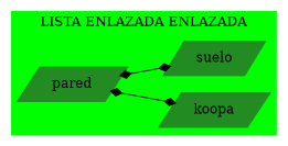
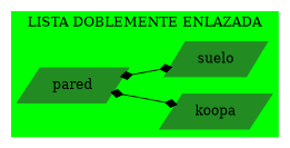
  digraph {
    rankdir=LR
    node [color=forestgreen shape=parallelogram style=filled]
    edge [arrowhead=diamond arrowtail=diamond dir=both]
    n1 [label=pared]
    n2 [label=koopa]
    n3 [label=suelo]
    subgraph cluster_1 {
      color=green
-     label="LISTA ENLAZADA ENLAZADA"
+     label="LISTA DOBLEMENTE ENLAZADA"
      style=filled
      n1
      n2
      n3
    }
    n1 -> n2
    n1 -> n3
  }
